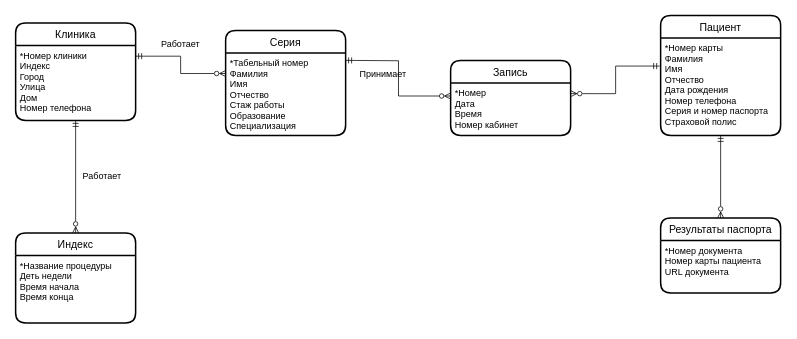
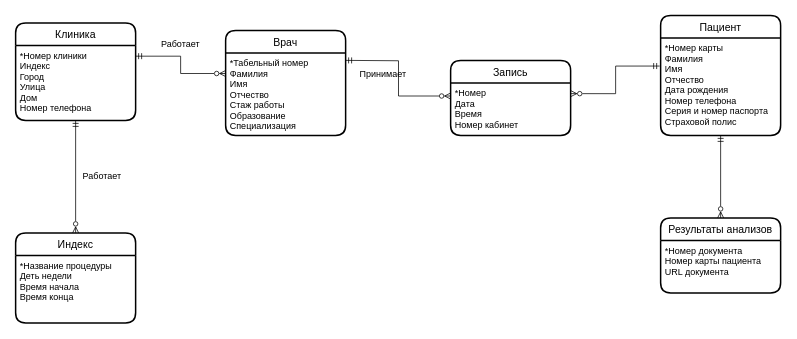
  <mxCell id="0" />
  <mxCell id="1" parent="0" />
  <mxCell id="2" style="edgeStyle=orthogonalEdgeStyle;rounded=0;orthogonalLoop=1;jettySize=auto;html=1;entryX=0;entryY=0.25;entryDx=0;entryDy=0;fontSize=11;startArrow=ERmandOne;startFill=0;endArrow=ERzeroToMany;endFill=0;exitX=1;exitY=0.144;exitDx=0;exitDy=0;exitPerimeter=0;" edge="1" parent="1" source="4" target="6"><mxGeometry relative="1" as="geometry" /></mxCell>
  <mxCell id="3" value="Клиника" style="swimlane;childLayout=stackLayout;horizontal=1;startSize=30;horizontalStack=0;rounded=1;fontSize=14;fontStyle=0;strokeWidth=2;resizeParent=0;resizeLast=1;shadow=0;dashed=0;align=center;" vertex="1" parent="1"><mxGeometry x="20" y="30" width="160" height="130" as="geometry" /></mxCell>
  <mxCell id="4" value="*Номер клиники&#10;Индекс&#10;Город&#10;Улица&#10;Дом&#10;Номер телефона" style="align=left;strokeColor=none;fillColor=none;spacingLeft=4;fontSize=12;verticalAlign=top;resizable=0;rotatable=0;part=1;" vertex="1" parent="3"><mxGeometry y="30" width="160" height="100" as="geometry" /></mxCell>
- <mxCell id="5" value="Серия" style="swimlane;childLayout=stackLayout;horizontal=1;startSize=30;horizontalStack=0;rounded=1;fontSize=14;fontStyle=0;strokeWidth=2;resizeParent=0;resizeLast=1;shadow=0;dashed=0;align=center;" vertex="1" parent="1"><mxGeometry x="300" y="40" width="160" height="140" as="geometry" /></mxCell>
+ <mxCell id="5" value="Врач" style="swimlane;childLayout=stackLayout;horizontal=1;startSize=30;horizontalStack=0;rounded=1;fontSize=14;fontStyle=0;strokeWidth=2;resizeParent=0;resizeLast=1;shadow=0;dashed=0;align=center;" vertex="1" parent="1"><mxGeometry x="300" y="40" width="160" height="140" as="geometry" /></mxCell>
  <mxCell id="6" value="*Табельный номер&#10;Фамилия&#10;Имя&#10;Отчество &#10;Стаж работы&#10;Образование&#10;Специализация" style="align=left;strokeColor=none;fillColor=none;spacingLeft=4;fontSize=12;verticalAlign=top;resizable=0;rotatable=0;part=1;" vertex="1" parent="5"><mxGeometry y="30" width="160" height="110" as="geometry" /></mxCell>
  <mxCell id="7" value="Пациент" style="swimlane;childLayout=stackLayout;horizontal=1;startSize=30;horizontalStack=0;rounded=1;fontSize=14;fontStyle=0;strokeWidth=2;resizeParent=0;resizeLast=1;shadow=0;dashed=0;align=center;" vertex="1" parent="1"><mxGeometry x="880" y="20" width="160" height="160" as="geometry" /></mxCell>
  <mxCell id="8" value="*Номер карты&#10;Фамилия&#10;Имя &#10;Отчество&#10;Дата рождения&#10;Номер телефона&#10;Серия и номер паспорта&#10;Страховой полис" style="align=left;strokeColor=none;fillColor=none;spacingLeft=4;fontSize=12;verticalAlign=top;resizable=0;rotatable=0;part=1;" vertex="1" parent="7"><mxGeometry y="30" width="160" height="130" as="geometry" /></mxCell>
  <mxCell id="9" value="Запись" style="swimlane;childLayout=stackLayout;horizontal=1;startSize=30;horizontalStack=0;rounded=1;fontSize=14;fontStyle=0;strokeWidth=2;resizeParent=0;resizeLast=1;shadow=0;dashed=0;align=center;" vertex="1" parent="1"><mxGeometry x="600" y="80" width="160" height="100" as="geometry" /></mxCell>
  <mxCell id="10" value="*Номер&#10;Дата&#10;Время&#10;Номер кабинет" style="align=left;strokeColor=none;fillColor=none;spacingLeft=4;fontSize=12;verticalAlign=top;resizable=0;rotatable=0;part=1;" vertex="1" parent="9"><mxGeometry y="30" width="160" height="70" as="geometry" /></mxCell>
  <mxCell id="11" style="edgeStyle=orthogonalEdgeStyle;rounded=0;orthogonalLoop=1;jettySize=auto;html=1;entryX=1.001;entryY=0.205;entryDx=0;entryDy=0;fontSize=11;startArrow=ERmandOne;startFill=0;endArrow=ERzeroToMany;endFill=0;exitX=-0.008;exitY=0.289;exitDx=0;exitDy=0;entryPerimeter=0;exitPerimeter=0;" edge="1" parent="1" source="8" target="10"><mxGeometry relative="1" as="geometry" /></mxCell>
  <mxCell id="12" style="edgeStyle=orthogonalEdgeStyle;rounded=0;orthogonalLoop=1;jettySize=auto;html=1;entryX=0;entryY=0.25;entryDx=0;entryDy=0;fontSize=11;startArrow=ERmandOne;startFill=0;endArrow=ERzeroToMany;endFill=0;" edge="1" parent="1" target="10"><mxGeometry relative="1" as="geometry"><mxPoint x="460" y="80" as="sourcePoint" /></mxGeometry></mxCell>
  <mxCell id="13" value="&lt;font style=&quot;font-size: 12px;&quot;&gt;Работает&lt;/font&gt;" style="text;html=1;strokeColor=none;fillColor=none;align=center;verticalAlign=middle;whiteSpace=wrap;rounded=0;fontSize=20;" vertex="1" parent="1"><mxGeometry x="210" y="40" width="60" height="30" as="geometry" /></mxCell>
  <mxCell id="14" value="&lt;font style=&quot;font-size: 12px;&quot;&gt;Принимает&lt;/font&gt;" style="text;html=1;strokeColor=none;fillColor=none;align=center;verticalAlign=middle;whiteSpace=wrap;rounded=0;fontSize=20;" vertex="1" parent="1"><mxGeometry x="480" y="80" width="60" height="30" as="geometry" /></mxCell>
  <mxCell id="15" value="Индекс" style="swimlane;childLayout=stackLayout;horizontal=1;startSize=30;horizontalStack=0;rounded=1;fontSize=14;fontStyle=0;strokeWidth=2;resizeParent=0;resizeLast=1;shadow=0;dashed=0;align=center;" vertex="1" parent="1"><mxGeometry x="20" y="310" width="160" height="120" as="geometry" /></mxCell>
  <mxCell id="16" value="*Название процедуры&#10;Деть недели&#10;Время начала&#10;Время конца" style="align=left;strokeColor=none;fillColor=none;spacingLeft=4;fontSize=12;verticalAlign=top;resizable=0;rotatable=0;part=1;" vertex="1" parent="15"><mxGeometry y="30" width="160" height="90" as="geometry" /></mxCell>
- <mxCell id="17" value="Результаты паспорта" style="swimlane;childLayout=stackLayout;horizontal=1;startSize=30;horizontalStack=0;rounded=1;fontSize=14;fontStyle=0;strokeWidth=2;resizeParent=0;resizeLast=1;shadow=0;dashed=0;align=center;" vertex="1" parent="1"><mxGeometry x="880" y="290" width="160" height="100" as="geometry" /></mxCell>
+ <mxCell id="17" value="Результаты анализов" style="swimlane;childLayout=stackLayout;horizontal=1;startSize=30;horizontalStack=0;rounded=1;fontSize=14;fontStyle=0;strokeWidth=2;resizeParent=0;resizeLast=1;shadow=0;dashed=0;align=center;" vertex="1" parent="1"><mxGeometry x="880" y="290" width="160" height="100" as="geometry" /></mxCell>
  <mxCell id="18" value="*Номер документа&#10;Номер карты пациента&#10;URL документа" style="align=left;strokeColor=none;fillColor=none;spacingLeft=4;fontSize=12;verticalAlign=top;resizable=0;rotatable=0;part=1;" vertex="1" parent="17"><mxGeometry y="30" width="160" height="70" as="geometry" /></mxCell>
  <mxCell id="19" style="edgeStyle=orthogonalEdgeStyle;rounded=0;orthogonalLoop=1;jettySize=auto;html=1;exitX=0.5;exitY=1;exitDx=0;exitDy=0;entryX=0.5;entryY=0;entryDx=0;entryDy=0;endArrow=ERzeroToMany;endFill=0;startArrow=ERmandOne;startFill=0;" edge="1" parent="1" source="8" target="17"><mxGeometry relative="1" as="geometry" /></mxCell>
  <mxCell id="20" style="edgeStyle=orthogonalEdgeStyle;rounded=0;orthogonalLoop=1;jettySize=auto;html=1;exitX=0.5;exitY=1;exitDx=0;exitDy=0;entryX=0.5;entryY=0;entryDx=0;entryDy=0;startArrow=ERmandOne;startFill=0;endArrow=ERzeroToMany;endFill=0;" edge="1" parent="1" source="4" target="15"><mxGeometry relative="1" as="geometry" /></mxCell>
  <mxCell id="21" value="Работает" style="text;html=1;align=center;verticalAlign=middle;resizable=0;points=[];autosize=1;strokeColor=none;fillColor=none;" vertex="1" parent="1"><mxGeometry x="100" y="220" width="70" height="30" as="geometry" /></mxCell>
